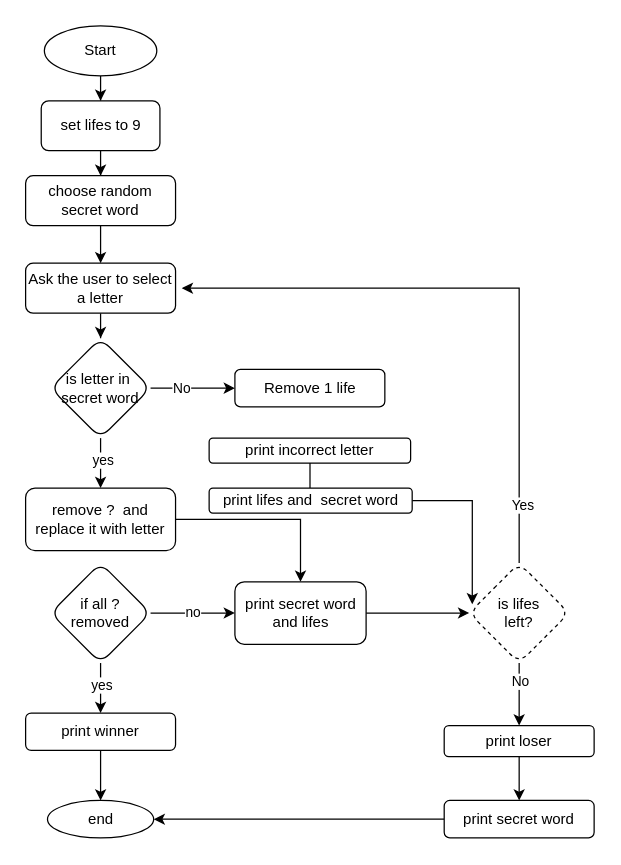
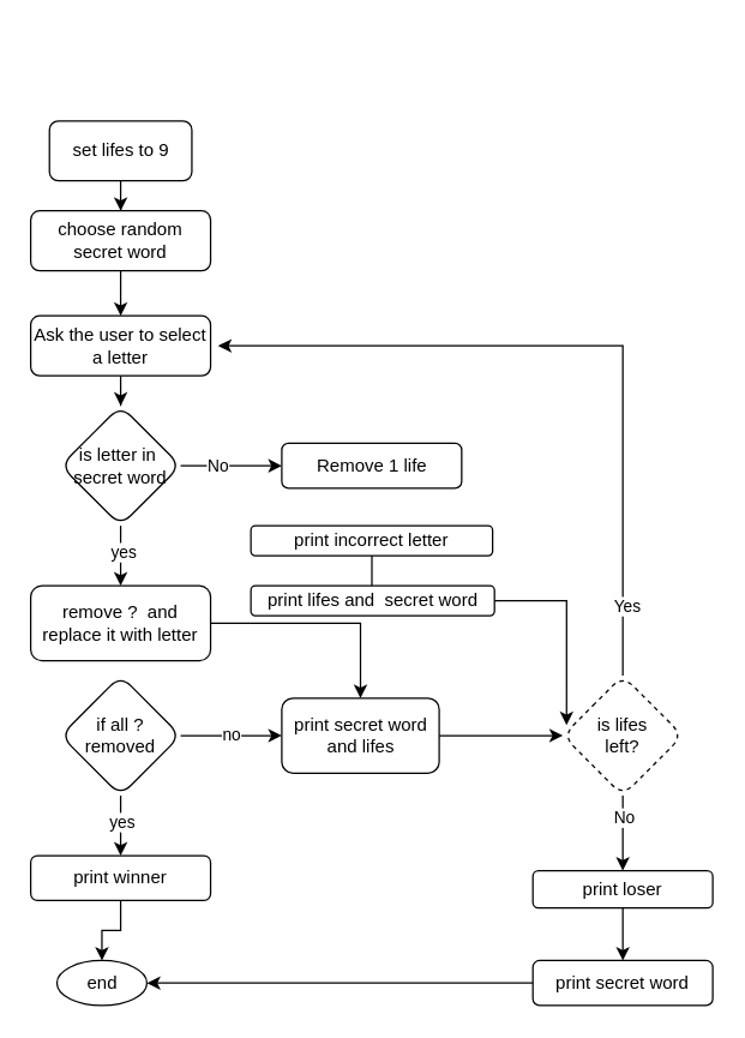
  <mxCell id="0" />
  <mxCell id="1" parent="0" />
- <mxCell id="2" value="" style="edgeStyle=orthogonalEdgeStyle;rounded=0;orthogonalLoop=1;jettySize=auto;html=1;" edge="1" parent="1" source="3" target="5"><mxGeometry relative="1" as="geometry" /></mxCell>
- <mxCell id="3" value="Start" style="ellipse;whiteSpace=wrap;html=1;rounded=1;glass=0;strokeWidth=1;shadow=0;" vertex="1" parent="1"><mxGeometry x="35" y="20" width="90" height="40" as="geometry" /></mxCell>
  <mxCell id="4" value="" style="edgeStyle=orthogonalEdgeStyle;rounded=0;orthogonalLoop=1;jettySize=auto;html=1;" edge="1" parent="1" source="5" target="7"><mxGeometry relative="1" as="geometry" /></mxCell>
  <mxCell id="5" value="set lifes to 9" style="whiteSpace=wrap;html=1;rounded=1;glass=0;strokeWidth=1;shadow=0;" vertex="1" parent="1"><mxGeometry x="32.5" y="80" width="95" height="40" as="geometry" /></mxCell>
  <mxCell id="6" value="" style="edgeStyle=orthogonalEdgeStyle;rounded=0;orthogonalLoop=1;jettySize=auto;html=1;" edge="1" parent="1" source="7" target="9"><mxGeometry relative="1" as="geometry" /></mxCell>
  <mxCell id="7" value="choose random secret word" style="whiteSpace=wrap;html=1;rounded=1;glass=0;strokeWidth=1;shadow=0;" vertex="1" parent="1"><mxGeometry x="20" y="140" width="120" height="40" as="geometry" /></mxCell>
  <mxCell id="8" value="" style="edgeStyle=orthogonalEdgeStyle;rounded=0;orthogonalLoop=1;jettySize=auto;html=1;" edge="1" parent="1" source="9" target="14"><mxGeometry relative="1" as="geometry" /></mxCell>
  <mxCell id="9" value="Ask the user to select a letter" style="whiteSpace=wrap;html=1;rounded=1;glass=0;strokeWidth=1;shadow=0;" vertex="1" parent="1"><mxGeometry x="20" y="210" width="120" height="40" as="geometry" /></mxCell>
  <mxCell id="10" value="" style="edgeStyle=orthogonalEdgeStyle;rounded=0;orthogonalLoop=1;jettySize=auto;html=1;" edge="1" parent="1" source="14" target="16"><mxGeometry relative="1" as="geometry" /></mxCell>
  <mxCell id="11" value="yes" style="edgeLabel;html=1;align=center;verticalAlign=middle;resizable=0;points=[];" vertex="1" connectable="0" parent="10"><mxGeometry x="-0.14" y="1" relative="1" as="geometry"><mxPoint as="offset" /></mxGeometry></mxCell>
  <mxCell id="12" value="" style="edgeStyle=orthogonalEdgeStyle;rounded=0;orthogonalLoop=1;jettySize=auto;html=1;" edge="1" parent="1" source="14" target="24"><mxGeometry relative="1" as="geometry" /></mxCell>
  <mxCell id="13" value="No" style="edgeLabel;html=1;align=center;verticalAlign=middle;resizable=0;points=[];" vertex="1" connectable="0" parent="12"><mxGeometry x="-0.317" y="1" relative="1" as="geometry"><mxPoint x="1" as="offset" /></mxGeometry></mxCell>
  <mxCell id="14" value="is letter in&amp;nbsp; secret word" style="rhombus;whiteSpace=wrap;html=1;rounded=1;glass=0;strokeWidth=1;shadow=0;" vertex="1" parent="1"><mxGeometry x="40" y="270" width="80" height="80" as="geometry" /></mxCell>
  <mxCell id="15" value="" style="edgeStyle=orthogonalEdgeStyle;rounded=0;orthogonalLoop=1;jettySize=auto;html=1;" edge="1" parent="1" source="16" target="30"><mxGeometry relative="1" as="geometry" /></mxCell>
  <mxCell id="16" value="remove ?&amp;nbsp; and replace it with letter" style="whiteSpace=wrap;html=1;rounded=1;glass=0;strokeWidth=1;shadow=0;" vertex="1" parent="1"><mxGeometry x="20" y="390" width="120" height="50" as="geometry" /></mxCell>
  <mxCell id="17" value="" style="edgeStyle=orthogonalEdgeStyle;rounded=0;orthogonalLoop=1;jettySize=auto;html=1;" edge="1" parent="1" source="20" target="22"><mxGeometry relative="1" as="geometry" /></mxCell>
  <mxCell id="18" value="yes" style="edgeLabel;html=1;align=center;verticalAlign=middle;resizable=0;points=[];" vertex="1" connectable="0" parent="17"><mxGeometry x="-0.15" relative="1" as="geometry"><mxPoint as="offset" /></mxGeometry></mxCell>
  <mxCell id="19" value="no" style="edgeStyle=orthogonalEdgeStyle;rounded=0;orthogonalLoop=1;jettySize=auto;html=1;" edge="1" parent="1" source="20" target="30"><mxGeometry relative="1" as="geometry" /></mxCell>
  <mxCell id="20" value="if all ? removed" style="rhombus;whiteSpace=wrap;html=1;rounded=1;glass=0;strokeWidth=1;shadow=0;" vertex="1" parent="1"><mxGeometry x="40" y="450" width="80" height="80" as="geometry" /></mxCell>
  <mxCell id="21" value="" style="edgeStyle=orthogonalEdgeStyle;rounded=0;orthogonalLoop=1;jettySize=auto;html=1;" edge="1" parent="1" source="22" target="23"><mxGeometry relative="1" as="geometry" /></mxCell>
  <mxCell id="22" value="print winner" style="whiteSpace=wrap;html=1;rounded=1;glass=0;strokeWidth=1;shadow=0;" vertex="1" parent="1"><mxGeometry x="20" y="570" width="120" height="30" as="geometry" /></mxCell>
- <mxCell id="23" value="end" style="ellipse;whiteSpace=wrap;html=1;rounded=1;glass=0;strokeWidth=1;shadow=0;" vertex="1" parent="1"><mxGeometry x="37.5" y="640" width="85" height="30" as="geometry" /></mxCell>
+ <mxCell id="23" value="end" style="ellipse;whiteSpace=wrap;html=1;rounded=1;glass=0;strokeWidth=1;shadow=0;" vertex="1" parent="1"><mxGeometry x="37.5" y="640" width="60" height="30" as="geometry" /></mxCell>
  <mxCell id="24" value="Remove 1 life" style="whiteSpace=wrap;html=1;rounded=1;glass=0;strokeWidth=1;shadow=0;" vertex="1" parent="1"><mxGeometry x="187.5" y="295" width="120" height="30" as="geometry" /></mxCell>
  <mxCell id="25" value="" style="edgeStyle=orthogonalEdgeStyle;rounded=0;orthogonalLoop=1;jettySize=auto;html=1;endArrow=none;" edge="1" parent="1" source="26" target="28"><mxGeometry relative="1" as="geometry" /></mxCell>
  <mxCell id="26" value="print incorrect letter" style="whiteSpace=wrap;html=1;rounded=1;glass=0;strokeWidth=1;shadow=0;" vertex="1" parent="1"><mxGeometry x="166.88" y="350" width="161.25" height="20" as="geometry" /></mxCell>
  <mxCell id="27" style="edgeStyle=orthogonalEdgeStyle;rounded=0;orthogonalLoop=1;jettySize=auto;html=1;entryX=0.031;entryY=0.413;entryDx=0;entryDy=0;entryPerimeter=0;" edge="1" parent="1" source="28" target="35"><mxGeometry relative="1" as="geometry" /></mxCell>
  <mxCell id="28" value="print lifes and&amp;nbsp; secret word" style="whiteSpace=wrap;html=1;rounded=1;glass=0;strokeWidth=1;shadow=0;" vertex="1" parent="1"><mxGeometry x="166.88" y="390" width="162.5" height="20" as="geometry" /></mxCell>
  <mxCell id="29" value="" style="edgeStyle=orthogonalEdgeStyle;rounded=0;orthogonalLoop=1;jettySize=auto;html=1;" edge="1" parent="1" source="30" target="35"><mxGeometry relative="1" as="geometry" /></mxCell>
  <mxCell id="30" value="print secret word and lifes" style="whiteSpace=wrap;html=1;rounded=1;glass=0;strokeWidth=1;shadow=0;" vertex="1" parent="1"><mxGeometry x="187.5" y="465" width="105" height="50" as="geometry" /></mxCell>
  <mxCell id="31" value="" style="edgeStyle=orthogonalEdgeStyle;rounded=0;orthogonalLoop=1;jettySize=auto;html=1;" edge="1" parent="1" source="35" target="37"><mxGeometry relative="1" as="geometry" /></mxCell>
  <mxCell id="32" value="No" style="edgeLabel;html=1;align=center;verticalAlign=middle;resizable=0;points=[];" vertex="1" connectable="0" parent="31"><mxGeometry x="-0.442" relative="1" as="geometry"><mxPoint as="offset" /></mxGeometry></mxCell>
  <mxCell id="33" style="edgeStyle=orthogonalEdgeStyle;rounded=0;orthogonalLoop=1;jettySize=auto;html=1;" edge="1" parent="1" source="35"><mxGeometry relative="1" as="geometry"><mxPoint x="145" y="230" as="targetPoint" /><Array as="points"><mxPoint x="415" y="230" /></Array></mxGeometry></mxCell>
  <mxCell id="34" value="Yes" style="edgeLabel;html=1;align=center;verticalAlign=middle;resizable=0;points=[];" vertex="1" connectable="0" parent="33"><mxGeometry x="-0.808" y="-1" relative="1" as="geometry"><mxPoint x="1" as="offset" /></mxGeometry></mxCell>
  <mxCell id="35" value="is lifes&lt;br&gt;left?" style="rhombus;whiteSpace=wrap;html=1;rounded=1;glass=0;strokeWidth=1;shadow=0;dashed=1;" vertex="1" parent="1"><mxGeometry x="375" y="450" width="80" height="80" as="geometry" /></mxCell>
  <mxCell id="36" value="" style="edgeStyle=orthogonalEdgeStyle;rounded=0;orthogonalLoop=1;jettySize=auto;html=1;" edge="1" parent="1" source="37" target="39"><mxGeometry relative="1" as="geometry" /></mxCell>
  <mxCell id="37" value="print loser" style="whiteSpace=wrap;html=1;rounded=1;glass=0;strokeWidth=1;shadow=0;" vertex="1" parent="1"><mxGeometry x="355" y="580" width="120" height="25" as="geometry" /></mxCell>
  <mxCell id="38" style="edgeStyle=orthogonalEdgeStyle;rounded=0;orthogonalLoop=1;jettySize=auto;html=1;entryX=1;entryY=0.5;entryDx=0;entryDy=0;" edge="1" parent="1" source="39" target="23"><mxGeometry relative="1" as="geometry" /></mxCell>
  <mxCell id="39" value="print secret word" style="whiteSpace=wrap;html=1;rounded=1;glass=0;strokeWidth=1;shadow=0;" vertex="1" parent="1"><mxGeometry x="355" y="640" width="120" height="30" as="geometry" /></mxCell>
